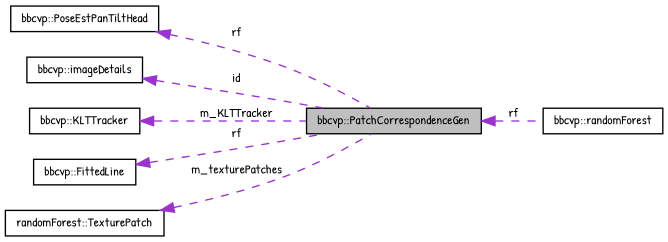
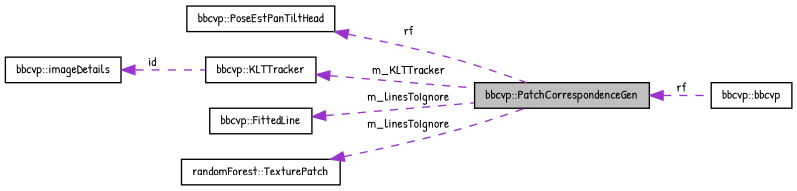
  digraph {
    fontname="Patrick Hand"
    rankdir=LR
    node [color=black fillcolor=white fontname="Patrick Hand" fontsize=10 shape=record style=filled]
    edge [color=darkorchid3 dir=back fontname="Patrick Hand" fontsize=10 labelfontname=FreeSans labelfontsize=10 style=dashed]
    n1 [fillcolor=grey75 fontcolor=black height=0.2 label="bbcvp::PatchCorrespondenceGen" width=0.4]
-   n2 [height=0.2 label="bbcvp::randomForest" width=0.4]
+   n2 [height=0.2 label="bbcvp::bbcvp" width=0.4]
    n3 [height=0.2 label="bbcvp::PoseEstPanTiltHead" width=0.4]
    n4 [height=0.2 label="bbcvp::imageDetails" width=0.4]
    n5 [height=0.2 label="bbcvp::KLTTracker" width=0.4]
    n6 [height=0.2 label="bbcvp::FittedLine" width=0.4]
    n7 [height=0.2 label="randomForest::TexturePatch" width=0.4]
    n1 -> n2 [label=" rf"]
    n3 -> n1 [label=" rf"]
-   n4 -> n1 [label=" id"]
+   n4 -> n5 [label=" id"]
    n5 -> n1 [label=" m_KLTTracker"]
-   n6 -> n1 [label=" rf"]
-   n7 -> n1 [label=" m_texturePatches"]
+   n6 -> n1 [label=" m_linesToIgnore"]
+   n7 -> n1 [label=" m_linesToIgnore"]
  }
